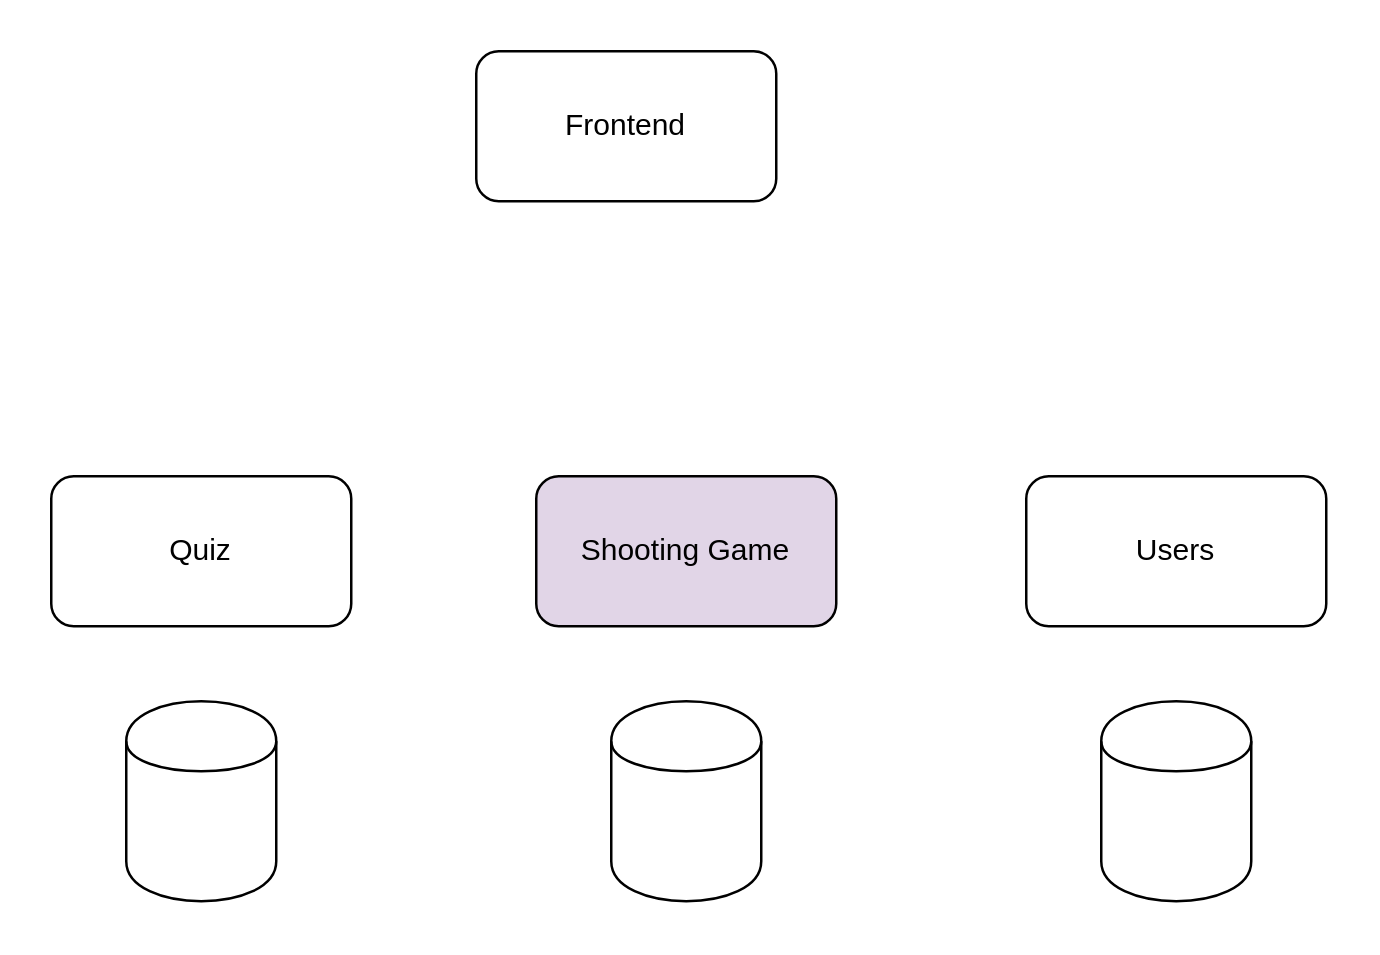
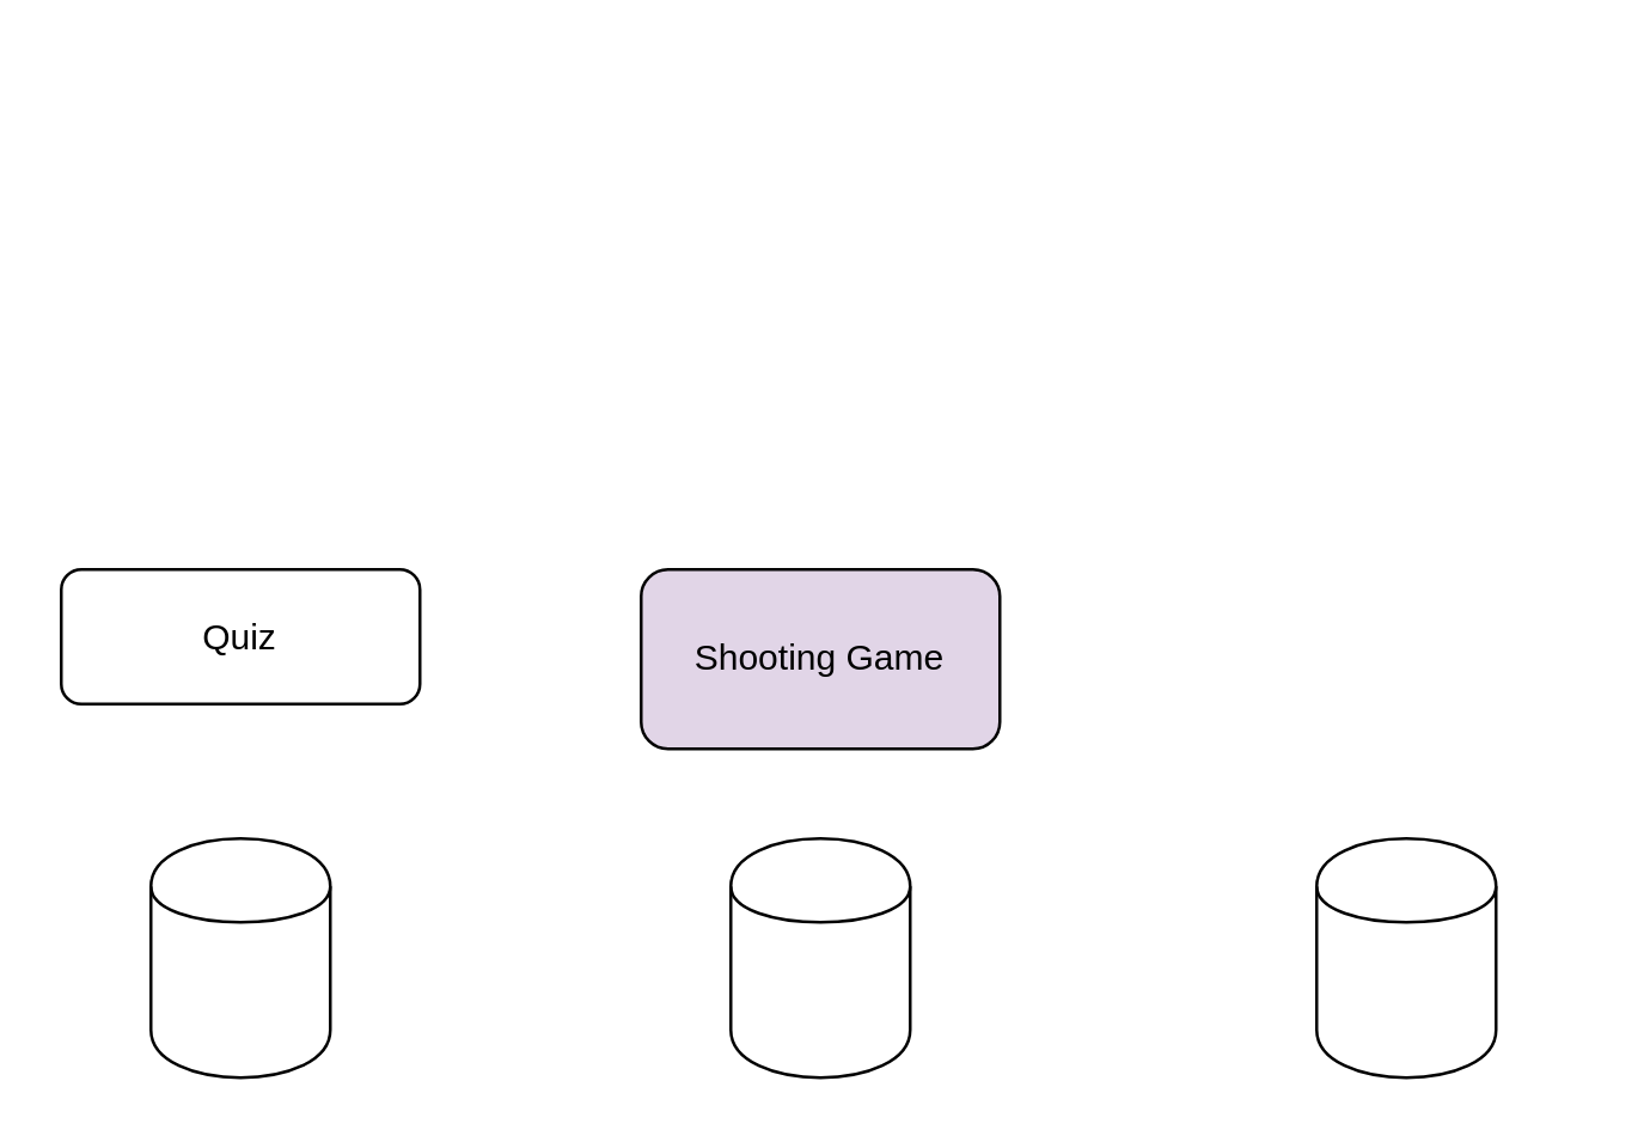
  <mxCell id="0" />
  <mxCell id="1" parent="0" />
- <mxCell id="2" value="Frontend" style="rounded=1;whiteSpace=wrap;html=1;" vertex="1" parent="1"><mxGeometry x="190" y="20" width="120" height="60" as="geometry" /></mxCell>
- <mxCell id="3" value="Quiz" style="rounded=1;whiteSpace=wrap;html=1;" vertex="1" parent="1"><mxGeometry x="20" y="190" width="120" height="60" as="geometry" /></mxCell>
+ <mxCell id="3" value="Quiz" style="rounded=1;whiteSpace=wrap;html=1;" vertex="1" parent="1"><mxGeometry x="20" y="190" width="120" height="45" as="geometry" /></mxCell>
  <mxCell id="4" value="" style="shape=cylinder;whiteSpace=wrap;html=1;boundedLbl=1;backgroundOutline=1;" vertex="1" parent="1"><mxGeometry x="50" y="280" width="60" height="80" as="geometry" /></mxCell>
  <mxCell id="5" value="Shooting Game" style="rounded=1;whiteSpace=wrap;html=1;fillColor=#e1d5e7;" vertex="1" parent="1"><mxGeometry x="214" y="190" width="120" height="60" as="geometry" /></mxCell>
  <mxCell id="6" value="" style="shape=cylinder;whiteSpace=wrap;html=1;boundedLbl=1;backgroundOutline=1;" vertex="1" parent="1"><mxGeometry x="244" y="280" width="60" height="80" as="geometry" /></mxCell>
- <mxCell id="7" value="Users" style="rounded=1;whiteSpace=wrap;html=1;" vertex="1" parent="1"><mxGeometry x="410" y="190" width="120" height="60" as="geometry" /></mxCell>
  <mxCell id="8" value="" style="shape=cylinder;whiteSpace=wrap;html=1;boundedLbl=1;backgroundOutline=1;" vertex="1" parent="1"><mxGeometry x="440" y="280" width="60" height="80" as="geometry" /></mxCell>
